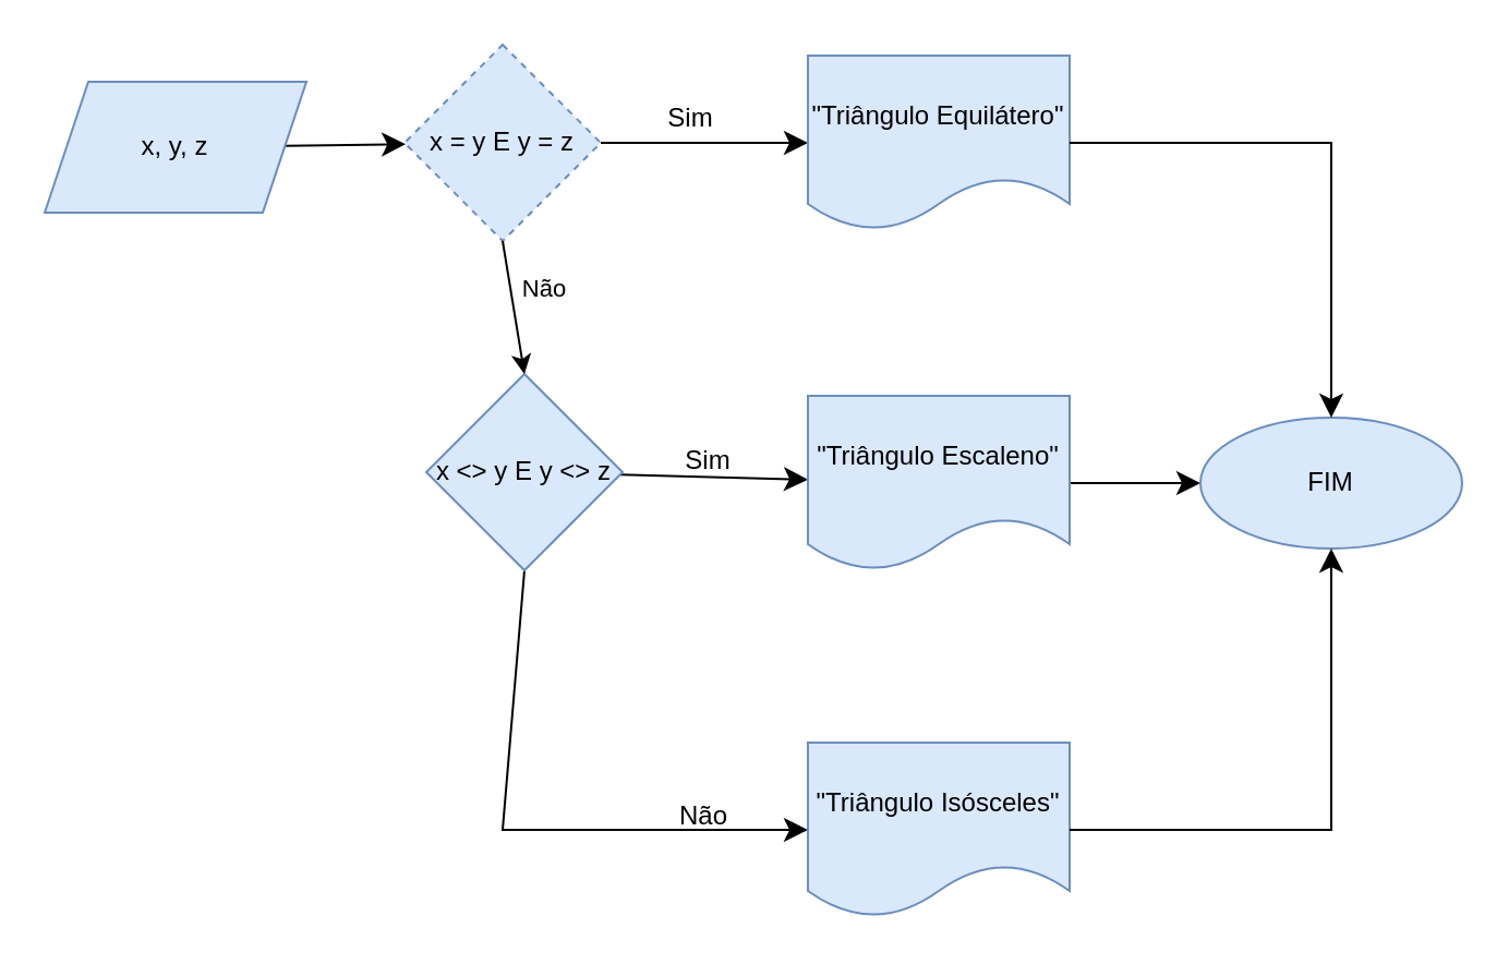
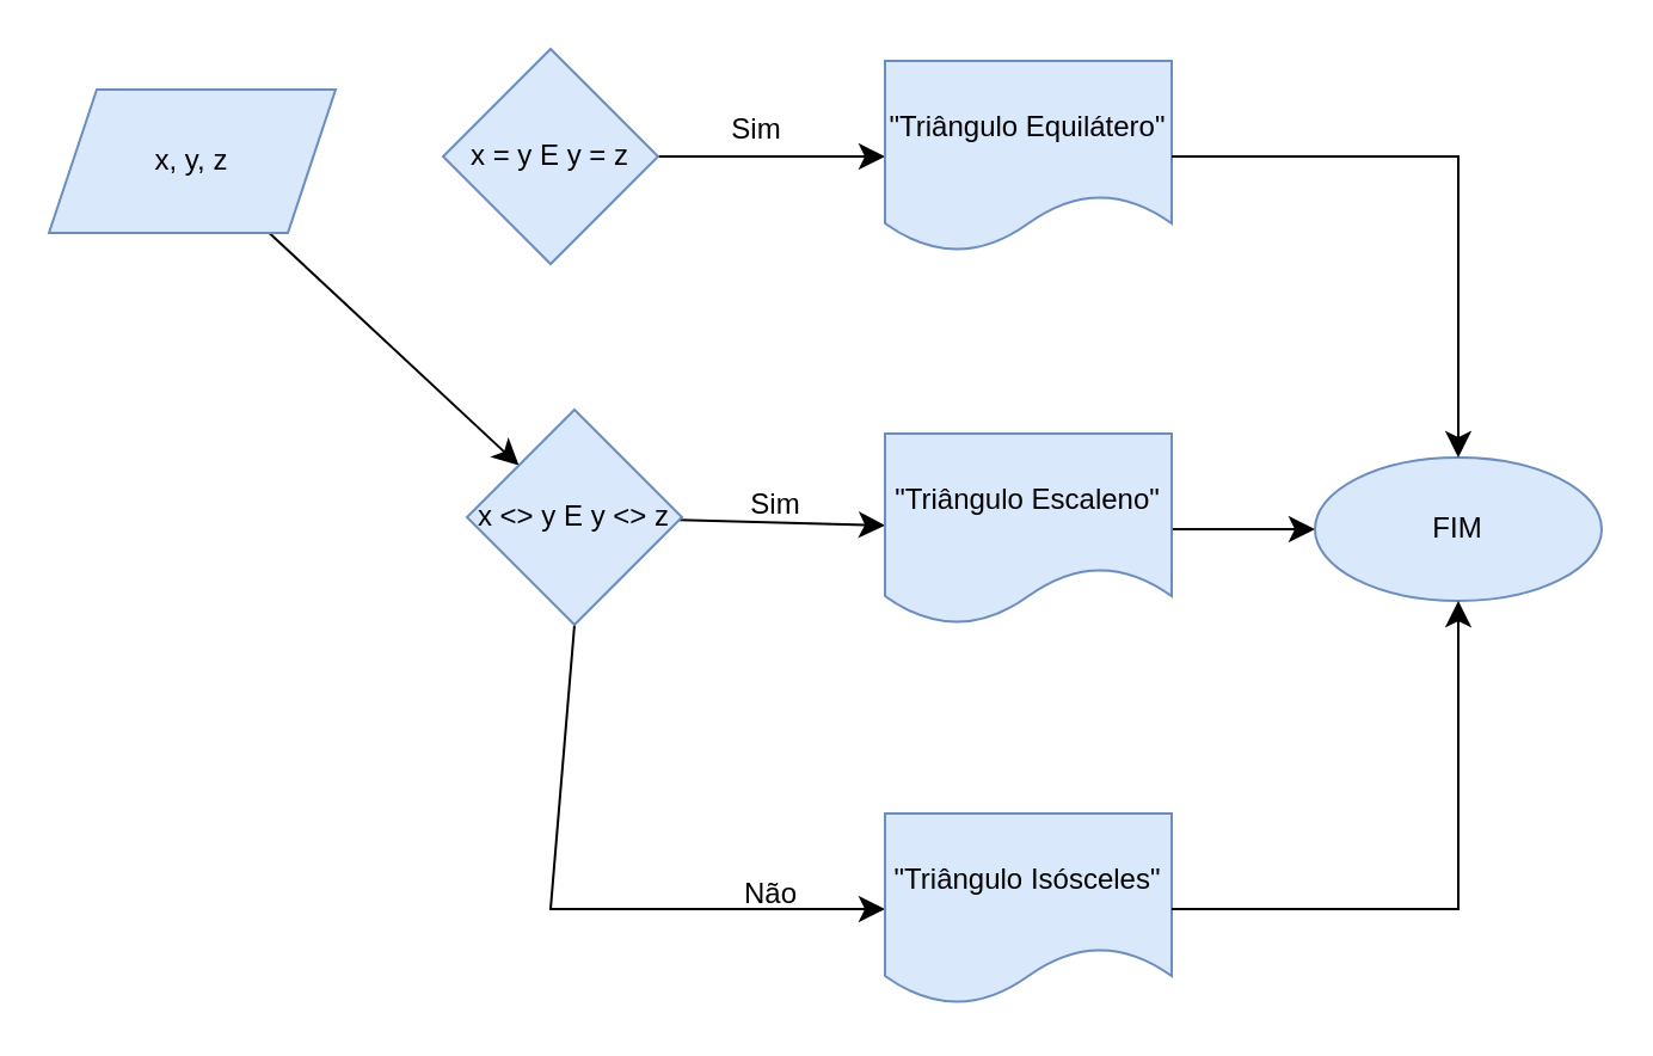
  <mxCell id="0" />
  <mxCell id="1" parent="0" />
- <mxCell id="2" value="" style="edgeStyle=none;curved=1;rounded=0;orthogonalLoop=1;jettySize=auto;html=1;fontSize=12;startSize=8;endSize=8;" parent="1" source="3" target="6" edge="1"><mxGeometry relative="1" as="geometry" /></mxCell>
+ <mxCell id="2" value="" style="edgeStyle=none;curved=1;rounded=0;orthogonalLoop=1;jettySize=auto;html=1;fontSize=12;startSize=8;endSize=8;" parent="1" source="3" target="12" edge="1"><mxGeometry relative="1" as="geometry" /></mxCell>
  <mxCell id="3" value="x, y, z" style="shape=parallelogram;perimeter=parallelogramPerimeter;whiteSpace=wrap;html=1;fixedSize=1;fillColor=#dae8fc;strokeColor=#6c8ebf;" parent="1" vertex="1"><mxGeometry x="20" y="37" width="120" height="60" as="geometry" /></mxCell>
  <mxCell id="4" value="" style="edgeStyle=none;curved=1;rounded=0;orthogonalLoop=1;jettySize=auto;html=1;fontSize=12;startSize=8;endSize=8;" parent="1" source="6" target="7" edge="1"><mxGeometry relative="1" as="geometry" /></mxCell>
  <mxCell id="5" value="Sim" style="edgeLabel;html=1;align=center;verticalAlign=middle;resizable=0;points=[];fontSize=12;labelBackgroundColor=none;" parent="4" vertex="1" connectable="0"><mxGeometry x="-0.151" y="-3" relative="1" as="geometry"><mxPoint y="-15" as="offset" /></mxGeometry></mxCell>
- <mxCell id="6" value="x = y E y = z" style="rhombus;whiteSpace=wrap;html=1;fillStyle=auto;shadow=0;rounded=0;fillColor=#dae8fc;strokeColor=#6c8ebf;dashed=1;" parent="1" vertex="1"><mxGeometry x="185" y="20" width="90" height="90" as="geometry" /></mxCell>
+ <mxCell id="6" value="x = y E y = z" style="rhombus;whiteSpace=wrap;html=1;fillStyle=auto;shadow=0;rounded=0;fillColor=#dae8fc;strokeColor=#6c8ebf;" parent="1" vertex="1"><mxGeometry x="185" y="20" width="90" height="90" as="geometry" /></mxCell>
  <mxCell id="7" value="&quot;Triângulo Equilátero&quot;" style="shape=document;whiteSpace=wrap;html=1;boundedLbl=1;fillColor=#dae8fc;strokeColor=#6c8ebf;" parent="1" vertex="1"><mxGeometry x="370" y="25" width="120" height="80" as="geometry" /></mxCell>
  <mxCell id="8" value="" style="edgeStyle=none;curved=1;rounded=0;orthogonalLoop=1;jettySize=auto;html=1;fontSize=12;startSize=8;endSize=8;" parent="1" source="12" target="14" edge="1"><mxGeometry relative="1" as="geometry" /></mxCell>
  <mxCell id="9" value="Sim" style="edgeLabel;html=1;align=center;verticalAlign=middle;resizable=0;points=[];fontSize=12;labelBackgroundColor=none;" parent="8" vertex="1" connectable="0"><mxGeometry x="-0.08" y="-1" relative="1" as="geometry"><mxPoint y="-9" as="offset" /></mxGeometry></mxCell>
  <mxCell id="10" value="" style="edgeStyle=none;curved=0;rounded=0;orthogonalLoop=1;jettySize=auto;html=1;fontSize=12;startSize=8;endSize=8;exitX=0.5;exitY=1;exitDx=0;exitDy=0;" parent="1" source="12" target="15" edge="1"><mxGeometry relative="1" as="geometry"><mxPoint x="230" y="202" as="sourcePoint" /><Array as="points"><mxPoint x="230" y="380" /></Array></mxGeometry></mxCell>
  <mxCell id="11" value="Não" style="edgeLabel;html=1;align=center;verticalAlign=middle;resizable=0;points=[];fontSize=12;labelBackgroundColor=none;" parent="10" vertex="1" connectable="0"><mxGeometry x="0.004" y="1" relative="1" as="geometry"><mxPoint x="81" y="-6" as="offset" /></mxGeometry></mxCell>
  <mxCell id="12" value="x &amp;lt;&amp;gt; y E y &amp;lt;&amp;gt; z" style="rhombus;whiteSpace=wrap;html=1;fillColor=#dae8fc;strokeColor=#6c8ebf;" parent="1" vertex="1"><mxGeometry x="195" y="171" width="90" height="90" as="geometry" /></mxCell>
  <mxCell id="13" value="" style="edgeStyle=none;curved=1;rounded=0;orthogonalLoop=1;jettySize=auto;html=1;fontSize=12;startSize=8;endSize=8;" parent="1" source="14" target="16" edge="1"><mxGeometry relative="1" as="geometry" /></mxCell>
  <mxCell id="14" value="&quot;Triângulo Escaleno&quot;" style="shape=document;whiteSpace=wrap;html=1;boundedLbl=1;fillColor=#dae8fc;strokeColor=#6c8ebf;" parent="1" vertex="1"><mxGeometry x="370" y="181" width="120" height="80" as="geometry" /></mxCell>
  <mxCell id="15" value="&quot;Triângulo Isósceles&quot;" style="shape=document;whiteSpace=wrap;html=1;boundedLbl=1;fillColor=#dae8fc;strokeColor=#6c8ebf;" parent="1" vertex="1"><mxGeometry x="370" y="340" width="120" height="80" as="geometry" /></mxCell>
  <mxCell id="16" value="FIM" style="ellipse;whiteSpace=wrap;html=1;fillColor=#dae8fc;strokeColor=#6c8ebf;" parent="1" vertex="1"><mxGeometry x="550" y="191" width="120" height="60" as="geometry" /></mxCell>
  <mxCell id="17" value="" style="endArrow=classic;html=1;rounded=0;fontSize=12;startSize=8;endSize=8;curved=0;exitX=1;exitY=0.5;exitDx=0;exitDy=0;entryX=0.5;entryY=0;entryDx=0;entryDy=0;" parent="1" source="7" target="16" edge="1"><mxGeometry width="50" height="50" relative="1" as="geometry"><mxPoint x="320" y="133" as="sourcePoint" /><mxPoint x="370" y="83" as="targetPoint" /><Array as="points"><mxPoint x="610" y="65" /></Array></mxGeometry></mxCell>
  <mxCell id="18" value="" style="endArrow=classic;html=1;rounded=0;fontSize=12;startSize=8;endSize=8;curved=0;exitX=1;exitY=0.5;exitDx=0;exitDy=0;entryX=0.5;entryY=1;entryDx=0;entryDy=0;" parent="1" source="15" target="16" edge="1"><mxGeometry width="50" height="50" relative="1" as="geometry"><mxPoint x="390" y="79" as="sourcePoint" /><mxPoint x="440" y="29" as="targetPoint" /><Array as="points"><mxPoint x="610" y="380" /></Array></mxGeometry></mxCell>
- <mxCell id="19" value="" style="endArrow=classic;html=1;rounded=0;exitX=0.5;exitY=1;exitDx=0;exitDy=0;entryX=0.5;entryY=0;entryDx=0;entryDy=0;" parent="1" source="6" target="12" edge="1"><mxGeometry width="50" height="50" relative="1" as="geometry"><mxPoint x="285" y="256" as="sourcePoint" /><mxPoint x="335" y="206" as="targetPoint" /></mxGeometry></mxCell>
- <mxCell id="20" value="Não" style="edgeLabel;html=1;align=center;verticalAlign=middle;resizable=0;points=[];labelBackgroundColor=none;" vertex="1" connectable="0" parent="19"><mxGeometry x="-0.303" y="2" relative="1" as="geometry"><mxPoint x="13" as="offset" /></mxGeometry></mxCell>
